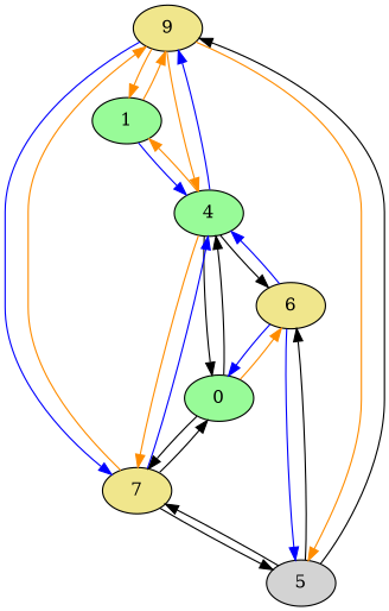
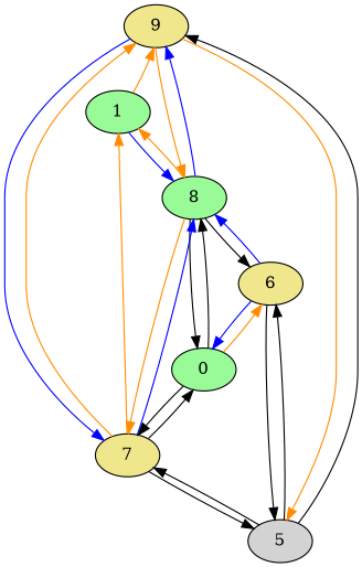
  digraph {
    node [fillcolor=khaki style=filled]
    edge [color=black]
    n1 [label=9]
    1 [fillcolor=palegreen]
-   4 [fillcolor=palegreen]
+   4 [fillcolor=palegreen label=8]
    7
    5 [fillcolor=lightgrey]
    n6 [fillcolor=palegreen label=0]
    6
-   n1 -> 1 [color=darkorange]
+   7 -> 1 [color=darkorange]
    n1 -> 4 [color=darkorange]
    n1 -> 7 [color=blue]
    n1 -> 5 [color=darkorange]
    1 -> n1 [color=darkorange]
    1 -> 4 [color=blue]
    4 -> n1 [color=blue]
    4 -> 1 [color=darkorange]
    4 -> 7 [color=darkorange]
    4 -> n6
    4 -> 6
    7 -> n1 [color=darkorange]
    7 -> 4 [color=blue]
    7 -> 5
    7 -> n6
    5 -> n1
    5 -> 7
    5 -> 6
    n6 -> 4
    n6 -> 7
    n6 -> 6 [color=darkorange]
    6 -> 4 [color=blue]
-   6 -> 5 [color=blue]
+   6 -> 5
    6 -> n6 [color=blue]
  }
